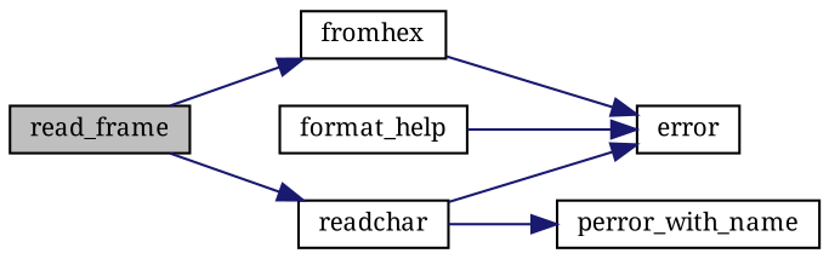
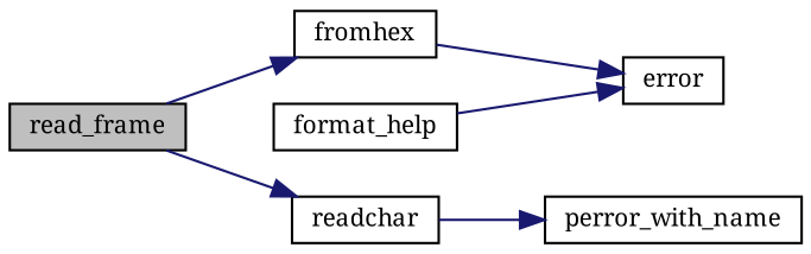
  digraph {
    fontname="Noto Serif"
    rankdir=LR
    node [color=black fillcolor=white fontname="Noto Serif" fontsize=10 shape=record style=filled]
    edge [color=midnightblue fontname="Noto Serif" fontsize=10 labelfontname=FreeSans labelfontsize=10 style=solid]
    n1 [fillcolor=grey75 fontcolor=black height=0.2 label=read_frame width=0.4]
    n2 [height=0.2 label=fromhex width=0.4]
    n3 [height=0.2 label=readchar width=0.4]
    n4 [height=0.2 label=error width=0.4]
    n5 [height=0.2 label=perror_with_name width=0.4]
    n6 [height=0.2 label=format_help width=0.4]
    n1 -> n2
    n1 -> n3
    n2 -> n4
-   n3 -> n4
    n3 -> n5
    n6 -> n4
  }
